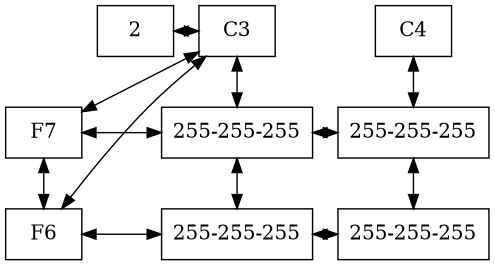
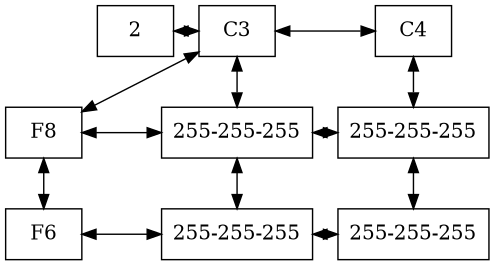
  digraph {
    rankdir=UD
    node [group=0 shape=box]
    edge [dir=both]
    n1 [label=2 rankdir=LR]
    n2 [group=4 label=C3 rankdir=LR]
    n3 [group=5 label=C4 rankdir=LR]
-   n4 [label=F7]
+   n4 [label=F8]
    n5 [group=4 label="255-255-255"]
    n6 [group=5 label="255-255-255"]
    n7 [label=F6]
    n8 [group=4 label="255-255-255"]
    n9 [group=5 label="255-255-255"]
    subgraph sub_1 {
      rank=min
      n1
      n2
      n3
    }
    subgraph sub_2 {
      rank=same
      n1
      n2
      n3
    }
    subgraph sub_3 {
      rank=same
      n4
      n5
      n6
    }
    subgraph sub_4 {
      rank=same
      n7
      n8
      n9
    }
    n1 -> n2
-   n2 -> n7
+   n2 -> n3
    n2 -> n4
    n2 -> n5
    n3 -> n6
    n4 -> n5
    n4 -> n7
    n5 -> n6
    n5 -> n8
    n6 -> n9
    n7 -> n8
    n8 -> n9
  }
